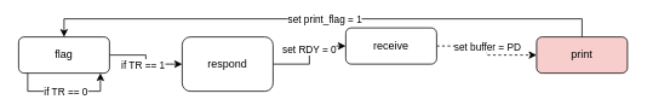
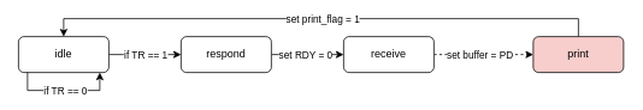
  <mxCell id="0" />
  <mxCell id="1" parent="0" />
  <mxCell id="2" value="" style="edgeStyle=orthogonalEdgeStyle;rounded=0;orthogonalLoop=1;jettySize=auto;html=1;" edge="1" parent="1" source="4" target="7"><mxGeometry relative="1" as="geometry" /></mxCell>
  <mxCell id="3" value="if TR == 1" style="edgeLabel;html=1;align=center;verticalAlign=middle;resizable=0;points=[];" vertex="1" connectable="0" parent="2"><mxGeometry x="0.1" relative="1" as="geometry"><mxPoint x="-4" as="offset" /></mxGeometry></mxCell>
- <mxCell id="4" value="flag" style="rounded=1;whiteSpace=wrap;html=1;" vertex="1" parent="1"><mxGeometry x="20" y="40" width="100" height="40" as="geometry" /></mxCell>
+ <mxCell id="4" value="idle" style="rounded=1;whiteSpace=wrap;html=1;" vertex="1" parent="1"><mxGeometry x="20" y="40" width="100" height="40" as="geometry" /></mxCell>
  <mxCell id="5" value="" style="edgeStyle=orthogonalEdgeStyle;rounded=0;orthogonalLoop=1;jettySize=auto;html=1;" edge="1" parent="1" source="7" target="10"><mxGeometry relative="1" as="geometry" /></mxCell>
  <mxCell id="6" value="set RDY = 0" style="edgeLabel;html=1;align=center;verticalAlign=middle;resizable=0;points=[];" vertex="1" connectable="0" parent="5"><mxGeometry x="0.05" y="-4" relative="1" as="geometry"><mxPoint x="-5" y="-4" as="offset" /></mxGeometry></mxCell>
- <mxCell id="7" value="respond" style="rounded=1;whiteSpace=wrap;html=1;" vertex="1" parent="1"><mxGeometry x="200" y="40" width="100" height="60" as="geometry" /></mxCell>
+ <mxCell id="7" value="respond" style="rounded=1;whiteSpace=wrap;html=1;" vertex="1" parent="1"><mxGeometry x="200" y="40" width="100" height="40" as="geometry" /></mxCell>
  <mxCell id="8" value="" style="edgeStyle=orthogonalEdgeStyle;rounded=0;orthogonalLoop=1;jettySize=auto;html=1;dashed=1;" edge="1" parent="1" source="10" target="13"><mxGeometry relative="1" as="geometry" /></mxCell>
  <mxCell id="9" value="set buffer = PD" style="edgeLabel;html=1;align=center;verticalAlign=middle;resizable=0;points=[];" vertex="1" connectable="0" parent="8"><mxGeometry x="-0.083" relative="1" as="geometry"><mxPoint as="offset" /></mxGeometry></mxCell>
- <mxCell id="10" value="receive" style="rounded=1;whiteSpace=wrap;html=1;" vertex="1" parent="1"><mxGeometry x="380" y="30" width="100" height="40" as="geometry" /></mxCell>
+ <mxCell id="10" value="receive" style="rounded=1;whiteSpace=wrap;html=1;" vertex="1" parent="1"><mxGeometry x="380" y="40" width="100" height="40" as="geometry" /></mxCell>
  <mxCell id="11" style="edgeStyle=orthogonalEdgeStyle;rounded=0;orthogonalLoop=1;jettySize=auto;html=1;entryX=0.5;entryY=0;entryDx=0;entryDy=0;" edge="1" parent="1" source="13" target="4"><mxGeometry relative="1" as="geometry"><Array as="points"><mxPoint x="640" y="20" /><mxPoint x="70" y="20" /></Array></mxGeometry></mxCell>
  <mxCell id="12" value="set print_flag = 1" style="edgeLabel;html=1;align=center;verticalAlign=middle;resizable=0;points=[];" vertex="1" connectable="0" parent="11"><mxGeometry x="-0.003" relative="1" as="geometry"><mxPoint as="offset" /></mxGeometry></mxCell>
  <mxCell id="13" value="print" style="rounded=1;whiteSpace=wrap;html=1;fillColor=#f8cecc;" vertex="1" parent="1"><mxGeometry x="590" y="40" width="100" height="40" as="geometry" /></mxCell>
  <mxCell id="14" style="edgeStyle=orthogonalEdgeStyle;rounded=0;orthogonalLoop=1;jettySize=auto;html=1;" edge="1" parent="1"><mxGeometry relative="1" as="geometry"><mxPoint x="30" y="80" as="sourcePoint" /><mxPoint x="110" y="80" as="targetPoint" /><Array as="points"><mxPoint x="30" y="80" /><mxPoint x="30" y="100" /><mxPoint x="110" y="100" /><mxPoint x="110" y="80" /></Array></mxGeometry></mxCell>
  <mxCell id="15" value="if TR == 0" style="edgeLabel;html=1;align=center;verticalAlign=middle;resizable=0;points=[];" vertex="1" connectable="0" parent="14"><mxGeometry x="0.02" relative="1" as="geometry"><mxPoint as="offset" /></mxGeometry></mxCell>
